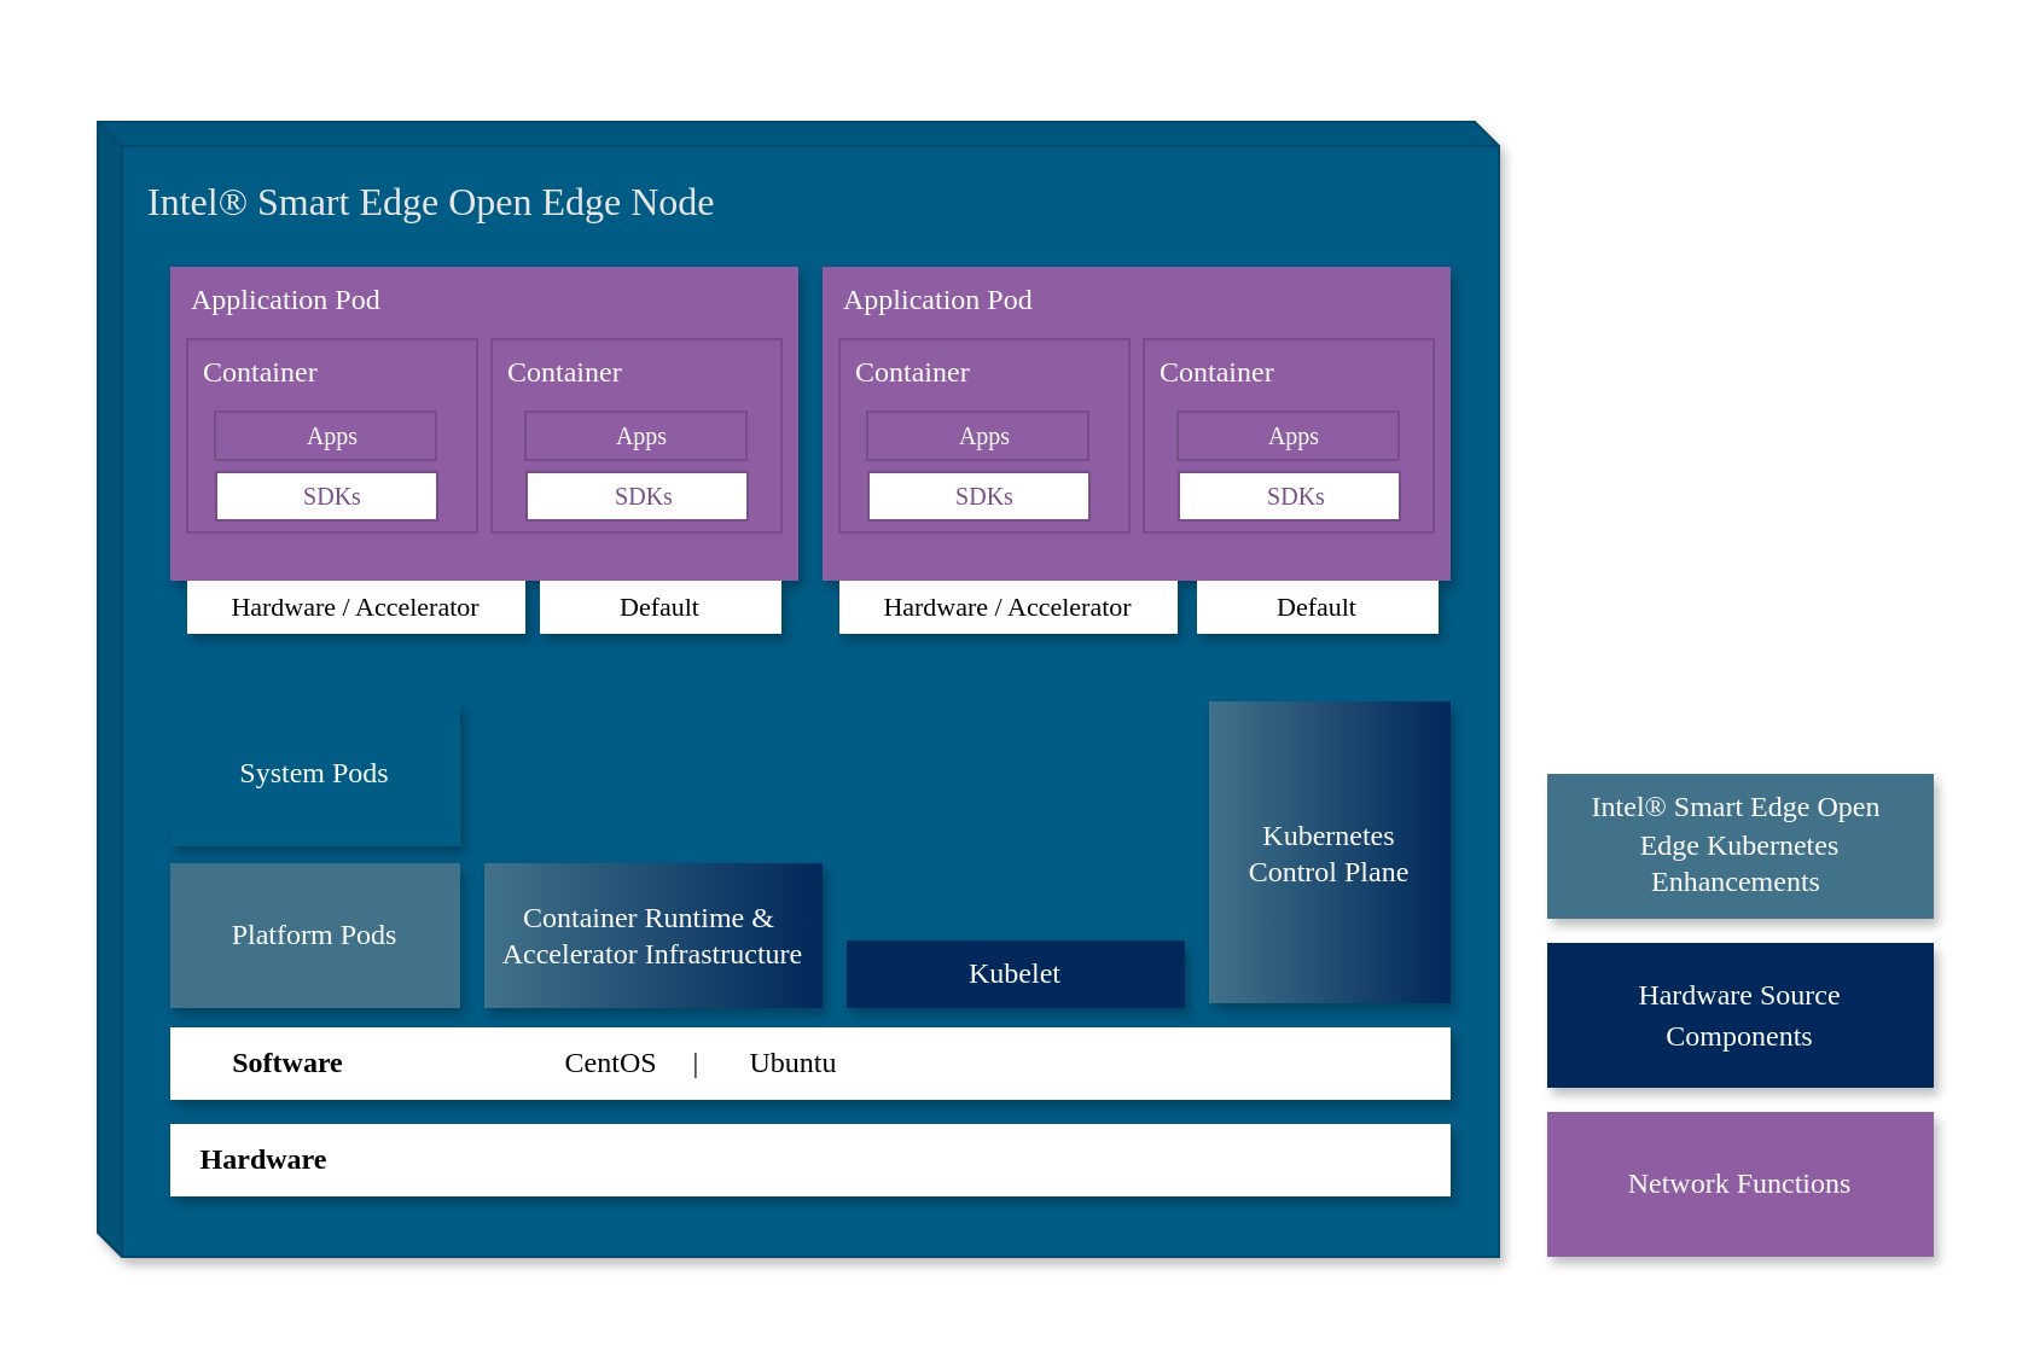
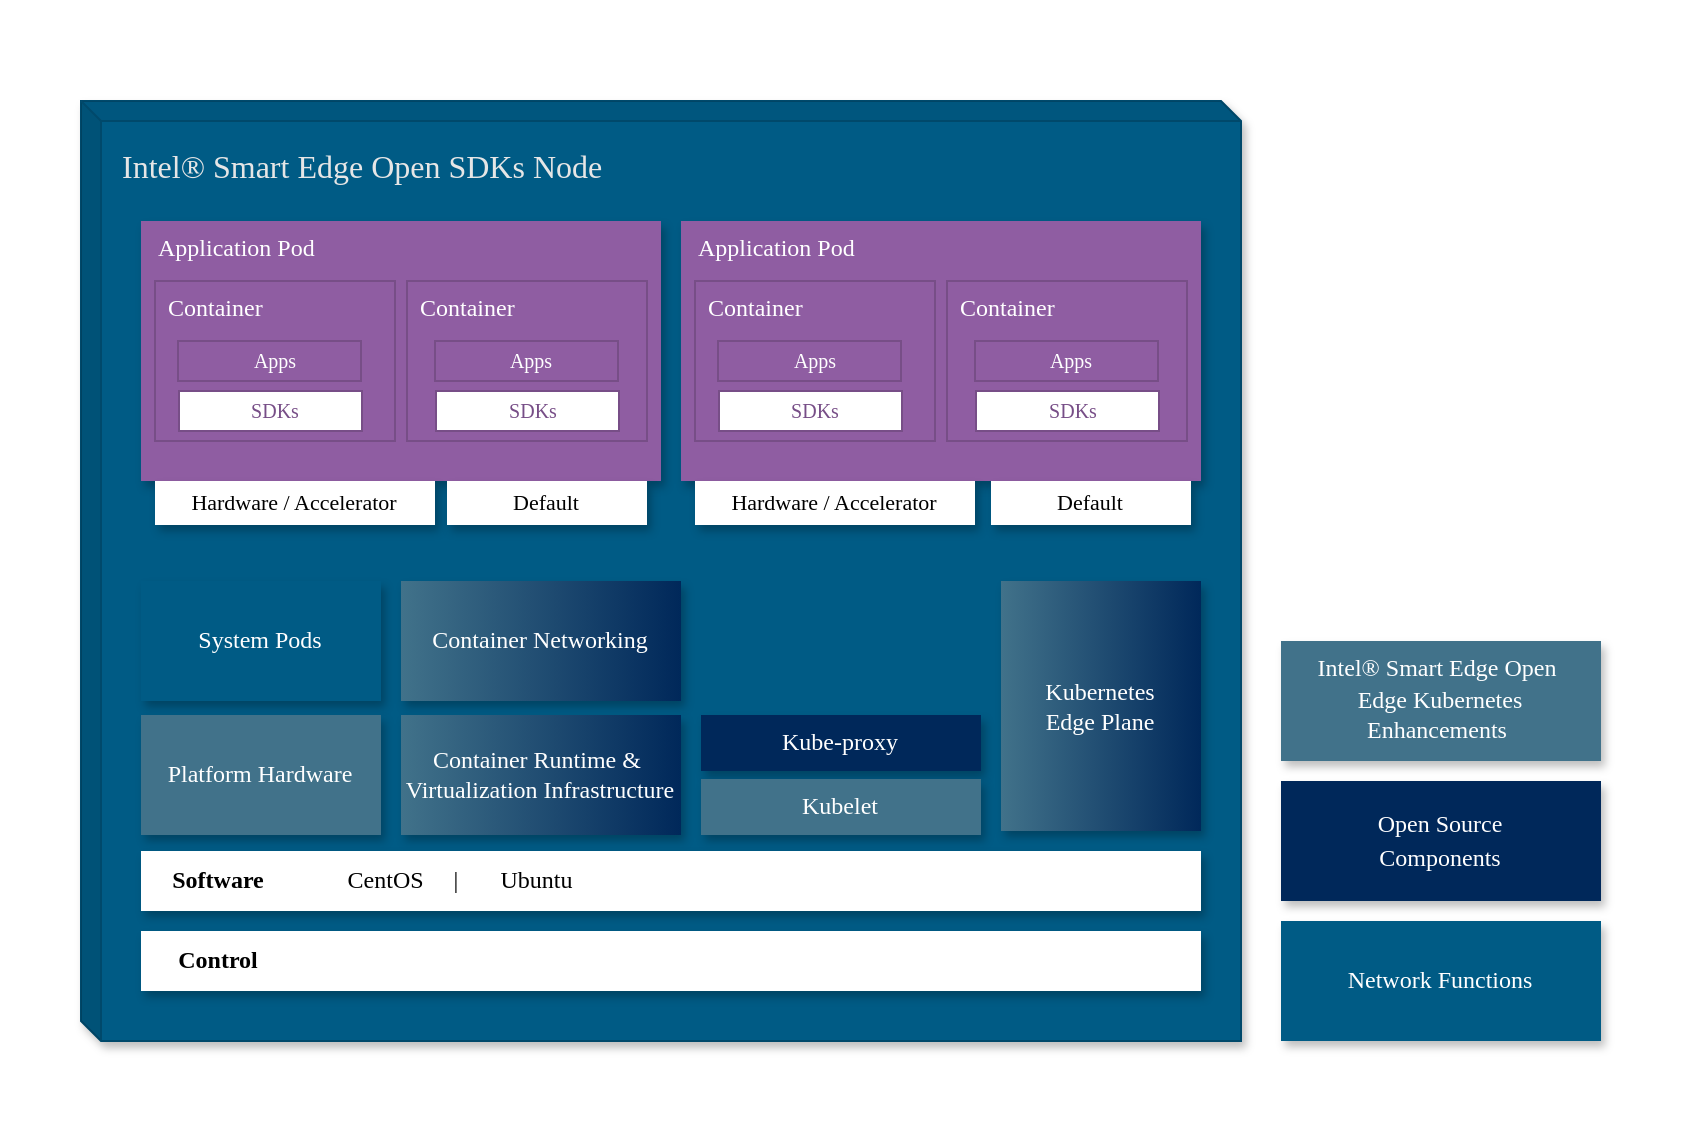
  <mxCell id="0" />
  <mxCell id="1" parent="0" />
  <mxCell id="2" value="" style="rounded=0;whiteSpace=wrap;html=1;shadow=0;labelBackgroundColor=none;fontFamily=IntelOne Text;fontSize=12;fontColor=#FFFFFF;strokeColor=none;strokeWidth=1;fillColor=#FFFFFF;gradientDirection=radial;align=right;verticalAlign=middle;" vertex="1" parent="1"><mxGeometry x="20" y="20" width="800" height="520" as="geometry" /></mxCell>
- <mxCell id="3" value="&lt;font color=&quot;#e6e6e6&quot; style=&quot;font-size: 16px&quot;&gt;Intel® Smart Edge Open Edge Node&lt;/font&gt;" style="shape=cube;whiteSpace=wrap;html=1;boundedLbl=1;backgroundOutline=1;darkOpacity=0.05;darkOpacity2=0.1;size=10;fillColor=#005B85;strokeColor=#00496B;fontFamily=IntelOne Text;align=left;verticalAlign=top;spacingLeft=9;fontSize=16;spacingTop=7;labelBackgroundColor=none;shadow=1;fontStyle=0" vertex="1" parent="1"><mxGeometry x="40" y="50" width="580" height="470" as="geometry" /></mxCell>
+ <mxCell id="3" value="&lt;font color=&quot;#e6e6e6&quot; style=&quot;font-size: 16px&quot;&gt;Intel® Smart Edge Open SDKs Node&lt;/font&gt;" style="shape=cube;whiteSpace=wrap;html=1;boundedLbl=1;backgroundOutline=1;darkOpacity=0.05;darkOpacity2=0.1;size=10;fillColor=#005B85;strokeColor=#00496B;fontFamily=IntelOne Text;align=left;verticalAlign=top;spacingLeft=9;fontSize=16;spacingTop=7;labelBackgroundColor=none;shadow=1;fontStyle=0" vertex="1" parent="1"><mxGeometry x="40" y="50" width="580" height="470" as="geometry" /></mxCell>
  <mxCell id="4" value="" style="rounded=0;whiteSpace=wrap;html=1;strokeColor=none;shadow=1;" vertex="1" parent="1"><mxGeometry x="70" y="465" width="530" height="30" as="geometry" /></mxCell>
- <mxCell id="5" value="Hardware" style="text;html=1;strokeColor=none;fillColor=none;align=center;verticalAlign=middle;whiteSpace=wrap;rounded=0;fontFamily=IntelOne Text;fontStyle=1" vertex="1" parent="1"><mxGeometry x="89" y="470" width="40" height="20" as="geometry" /></mxCell>
+ <mxCell id="5" value="Control" style="text;html=1;strokeColor=none;fillColor=none;align=center;verticalAlign=middle;whiteSpace=wrap;rounded=0;fontFamily=IntelOne Text;fontStyle=1" vertex="1" parent="1"><mxGeometry x="89" y="470" width="40" height="20" as="geometry" /></mxCell>
  <mxCell id="6" value="" style="rounded=0;whiteSpace=wrap;html=1;strokeColor=none;shadow=1;" vertex="1" parent="1"><mxGeometry x="70" y="425" width="530" height="30" as="geometry" /></mxCell>
- <mxCell id="7" value="Software" style="text;html=1;strokeColor=none;fillColor=none;align=center;verticalAlign=middle;whiteSpace=wrap;rounded=0;fontFamily=IntelOne Text;fontStyle=1" vertex="1" parent="1"><mxGeometry x="99" y="430" width="40" height="20" as="geometry" /></mxCell>
- <mxCell id="8" value="CentOS&amp;nbsp; &amp;nbsp; &amp;nbsp;|&amp;nbsp; &amp;nbsp; &amp;nbsp; &amp;nbsp;Ubuntu" style="text;html=1;strokeColor=none;fillColor=none;align=center;verticalAlign=middle;whiteSpace=wrap;rounded=0;fontFamily=IntelOne Text;" vertex="1" parent="1"><mxGeometry x="220" y="430" width="140" height="20" as="geometry" /></mxCell>
+ <mxCell id="7" value="Software" style="text;html=1;strokeColor=none;fillColor=none;align=center;verticalAlign=middle;whiteSpace=wrap;rounded=0;fontFamily=IntelOne Text;fontStyle=1" vertex="1" parent="1"><mxGeometry x="89" y="430" width="40" height="20" as="geometry" /></mxCell>
+ <mxCell id="8" value="CentOS&amp;nbsp; &amp;nbsp; &amp;nbsp;|&amp;nbsp; &amp;nbsp; &amp;nbsp; &amp;nbsp;Ubuntu" style="text;html=1;strokeColor=none;fillColor=none;align=center;verticalAlign=middle;whiteSpace=wrap;rounded=0;fontFamily=IntelOne Text;" vertex="1" parent="1"><mxGeometry x="160" y="430" width="140" height="20" as="geometry" /></mxCell>
  <mxCell id="9" value="System Pods" style="rounded=0;whiteSpace=wrap;html=1;fontFamily=IntelOne Text;strokeColor=none;fillColor=#005b85;fontColor=#FFFFFF;shadow=1;" vertex="1" parent="1"><mxGeometry x="70" y="290" width="120" height="60" as="geometry" /></mxCell>
- <mxCell id="10" value="Platform Pods" style="rounded=0;whiteSpace=wrap;html=1;fontFamily=IntelOne Text;strokeColor=none;fillColor=#41728A;fontColor=#FFFFFF;shadow=1;" vertex="1" parent="1"><mxGeometry x="70" y="357" width="120" height="60" as="geometry" /></mxCell>
- <mxCell id="12" value="Container Runtime &amp;amp;&amp;nbsp;&lt;br&gt;Accelerator Infrastructure" style="rounded=0;whiteSpace=wrap;html=1;fontFamily=IntelOne Text;strokeColor=none;fillColor=#41728A;fontColor=#FFFFFF;gradientDirection=east;gradientColor=#00285A;shadow=1;" vertex="1" parent="1"><mxGeometry x="200" y="357" width="140" height="60" as="geometry" /></mxCell>
- <mxCell id="14" value="Kubelet" style="rounded=0;whiteSpace=wrap;html=1;fontFamily=IntelOne Text;strokeColor=none;fillColor=#00285A;fontColor=#FFFFFF;gradientDirection=east;shadow=1;" vertex="1" parent="1"><mxGeometry x="350" y="389" width="140" height="28" as="geometry" /></mxCell>
- <mxCell id="15" value="Kubernetes&lt;br&gt;Control Plane" style="rounded=0;whiteSpace=wrap;html=1;fontFamily=IntelOne Text;strokeColor=none;fillColor=#41728A;fontColor=#FFFFFF;gradientDirection=east;gradientColor=#00285A;shadow=1;" vertex="1" parent="1"><mxGeometry x="500" y="290" width="100" height="125" as="geometry" /></mxCell>
+ <mxCell id="10" value="Platform Hardware" style="rounded=0;whiteSpace=wrap;html=1;fontFamily=IntelOne Text;strokeColor=none;fillColor=#41728A;fontColor=#FFFFFF;shadow=1;" vertex="1" parent="1"><mxGeometry x="70" y="357" width="120" height="60" as="geometry" /></mxCell>
+ <mxCell id="11" value="Container Networking" style="rounded=0;whiteSpace=wrap;html=1;fontFamily=IntelOne Text;strokeColor=none;fillColor=#41728A;fontColor=#FFFFFF;gradientDirection=east;gradientColor=#00285A;shadow=1;" vertex="1" parent="1"><mxGeometry x="200" y="290" width="140" height="60" as="geometry" /></mxCell>
+ <mxCell id="12" value="Container Runtime &amp;amp;&amp;nbsp;&lt;br&gt;Virtualization Infrastructure" style="rounded=0;whiteSpace=wrap;html=1;fontFamily=IntelOne Text;strokeColor=none;fillColor=#41728A;fontColor=#FFFFFF;gradientDirection=east;gradientColor=#00285A;shadow=1;" vertex="1" parent="1"><mxGeometry x="200" y="357" width="140" height="60" as="geometry" /></mxCell>
+ <mxCell id="13" value="Kube-proxy" style="rounded=0;whiteSpace=wrap;html=1;fontFamily=IntelOne Text;strokeColor=none;fillColor=#00285A;fontColor=#FFFFFF;gradientDirection=east;shadow=1;" vertex="1" parent="1"><mxGeometry x="350" y="357" width="140" height="28" as="geometry" /></mxCell>
+ <mxCell id="14" value="Kubelet" style="rounded=0;whiteSpace=wrap;html=1;fontFamily=IntelOne Text;strokeColor=none;fillColor=#41728a;fontColor=#FFFFFF;gradientDirection=east;shadow=1;" vertex="1" parent="1"><mxGeometry x="350" y="389" width="140" height="28" as="geometry" /></mxCell>
+ <mxCell id="15" value="Kubernetes&lt;br&gt;Edge Plane" style="rounded=0;whiteSpace=wrap;html=1;fontFamily=IntelOne Text;strokeColor=none;fillColor=#41728A;fontColor=#FFFFFF;gradientDirection=east;gradientColor=#00285A;shadow=1;" vertex="1" parent="1"><mxGeometry x="500" y="290" width="100" height="125" as="geometry" /></mxCell>
  <mxCell id="16" value="Application Pod" style="rounded=0;whiteSpace=wrap;html=.2;fontFamily=IntelOne Text;strokeColor=none;fillColor=#8F5DA2;fontColor=#FFFFFF;shadow=1;align=left;verticalAlign=top;spacingLeft=7;fontStyle=0;labelBackgroundColor=none;" vertex="1" parent="1"><mxGeometry x="70" y="110" width="260" height="130" as="geometry" /></mxCell>
  <mxCell id="17" value="Container" style="rounded=0;whiteSpace=wrap;html=1;fontFamily=IntelOne Text;strokeColor=#774E87;fillColor=none;fontColor=#FFFFFF;shadow=0;align=left;verticalAlign=top;spacingLeft=5;" vertex="1" parent="1"><mxGeometry x="77" y="140" width="120" height="80" as="geometry" /></mxCell>
  <mxCell id="18" value="Container" style="rounded=0;whiteSpace=wrap;html=1;fontFamily=IntelOne Text;strokeColor=#774E87;fillColor=none;fontColor=#FFFFFF;shadow=0;align=left;verticalAlign=top;spacingLeft=5;" vertex="1" parent="1"><mxGeometry x="203" y="140" width="120" height="80" as="geometry" /></mxCell>
  <mxCell id="19" value="Apps" style="rounded=0;whiteSpace=wrap;html=1;fontFamily=IntelOne Text;strokeColor=#774E87;fillColor=none;fontColor=#FFFFFF;shadow=0;align=center;verticalAlign=middle;spacingLeft=5;fontSize=10;" vertex="1" parent="1"><mxGeometry x="88.5" y="170" width="91.5" height="20" as="geometry" /></mxCell>
  <mxCell id="20" value="SDKs" style="rounded=0;whiteSpace=wrap;html=1;fontFamily=IntelOne Text;shadow=0;align=center;verticalAlign=middle;spacingLeft=5;fontSize=10;strokeColor=#774E87;fontColor=#774E87;" vertex="1" parent="1"><mxGeometry x="89" y="195" width="91.5" height="20" as="geometry" /></mxCell>
  <mxCell id="21" value="Apps" style="rounded=0;whiteSpace=wrap;html=1;fontFamily=IntelOne Text;strokeColor=#774E87;fillColor=none;fontColor=#FFFFFF;shadow=0;align=center;verticalAlign=middle;spacingLeft=5;fontSize=10;" vertex="1" parent="1"><mxGeometry x="217" y="170" width="91.5" height="20" as="geometry" /></mxCell>
  <mxCell id="22" value="SDKs" style="rounded=0;whiteSpace=wrap;html=1;fontFamily=IntelOne Text;shadow=0;align=center;verticalAlign=middle;spacingLeft=5;fontSize=10;strokeColor=#774E87;fontColor=#774E87;" vertex="1" parent="1"><mxGeometry x="217.5" y="195" width="91.5" height="20" as="geometry" /></mxCell>
  <mxCell id="23" value="Application Pod" style="rounded=0;whiteSpace=wrap;html=1;fontFamily=IntelOne Text;strokeColor=none;fillColor=#8F5DA2;fontColor=#FFFFFF;shadow=1;align=left;verticalAlign=top;spacingLeft=7;" vertex="1" parent="1"><mxGeometry x="340" y="110" width="260" height="130" as="geometry" /></mxCell>
  <mxCell id="24" value="Container" style="rounded=0;whiteSpace=wrap;html=1;fontFamily=IntelOne Text;strokeColor=#774E87;fillColor=none;fontColor=#FFFFFF;shadow=0;align=left;verticalAlign=top;spacingLeft=5;" vertex="1" parent="1"><mxGeometry x="347" y="140" width="120" height="80" as="geometry" /></mxCell>
  <mxCell id="25" value="Container" style="rounded=0;whiteSpace=wrap;html=1;fontFamily=IntelOne Text;strokeColor=#774E87;fillColor=none;fontColor=#FFFFFF;shadow=0;align=left;verticalAlign=top;spacingLeft=5;" vertex="1" parent="1"><mxGeometry x="473" y="140" width="120" height="80" as="geometry" /></mxCell>
  <mxCell id="26" value="Apps" style="rounded=0;whiteSpace=wrap;html=1;fontFamily=IntelOne Text;strokeColor=#774E87;fillColor=none;fontColor=#FFFFFF;shadow=0;align=center;verticalAlign=middle;spacingLeft=5;fontSize=10;" vertex="1" parent="1"><mxGeometry x="358.5" y="170" width="91.5" height="20" as="geometry" /></mxCell>
  <mxCell id="27" value="SDKs" style="rounded=0;whiteSpace=wrap;html=1;fontFamily=IntelOne Text;shadow=0;align=center;verticalAlign=middle;spacingLeft=5;fontSize=10;strokeColor=#774E87;fontColor=#774E87;" vertex="1" parent="1"><mxGeometry x="359" y="195" width="91.5" height="20" as="geometry" /></mxCell>
  <mxCell id="28" value="Apps" style="rounded=0;whiteSpace=wrap;html=1;fontFamily=IntelOne Text;strokeColor=#774E87;fillColor=none;fontColor=#FFFFFF;shadow=0;align=center;verticalAlign=middle;spacingLeft=5;fontSize=10;" vertex="1" parent="1"><mxGeometry x="487" y="170" width="91.5" height="20" as="geometry" /></mxCell>
  <mxCell id="29" value="SDKs" style="rounded=0;whiteSpace=wrap;html=1;fontFamily=IntelOne Text;shadow=0;align=center;verticalAlign=middle;spacingLeft=5;fontSize=10;strokeColor=#774E87;fontColor=#774E87;" vertex="1" parent="1"><mxGeometry x="487.5" y="195" width="91.5" height="20" as="geometry" /></mxCell>
  <mxCell id="30" value="&lt;p style=&quot;line-height: 130%&quot;&gt;Intel® Smart Edge Open&amp;nbsp;&lt;br&gt;Edge Kubernetes&lt;br&gt;Enhancements&amp;nbsp;&lt;/p&gt;" style="rounded=0;whiteSpace=wrap;html=1;fontFamily=IntelOne Text;strokeColor=none;fillColor=#41728A;fontColor=#FFFFFF;shadow=1;" vertex="1" parent="1"><mxGeometry x="640" y="320" width="160" height="60" as="geometry" /></mxCell>
- <mxCell id="31" value="&lt;p style=&quot;line-height: 140%&quot;&gt;Hardware Source &lt;br&gt;Components&lt;/p&gt;" style="rounded=0;whiteSpace=wrap;html=1;fontFamily=IntelOne Text;strokeColor=none;fillColor=#00285A;fontColor=#FFFFFF;gradientDirection=east;shadow=1;" vertex="1" parent="1"><mxGeometry x="640" y="390" width="160" height="60" as="geometry" /></mxCell>
- <mxCell id="32" value="&lt;p style=&quot;line-height: 140%&quot;&gt;Network Functions&lt;/p&gt;" style="rounded=0;whiteSpace=wrap;html=1;fontFamily=IntelOne Text;strokeColor=none;fillColor=#8F5DA2;fontColor=#FFFFFF;shadow=1;align=center;verticalAlign=middle;spacingLeft=0;" vertex="1" parent="1"><mxGeometry x="640" y="460" width="160" height="60" as="geometry" /></mxCell>
+ <mxCell id="31" value="&lt;p style=&quot;line-height: 140%&quot;&gt;Open Source &lt;br&gt;Components&lt;/p&gt;" style="rounded=0;whiteSpace=wrap;html=1;fontFamily=IntelOne Text;strokeColor=none;fillColor=#00285A;fontColor=#FFFFFF;gradientDirection=east;shadow=1;" vertex="1" parent="1"><mxGeometry x="640" y="390" width="160" height="60" as="geometry" /></mxCell>
+ <mxCell id="32" value="&lt;p style=&quot;line-height: 140%&quot;&gt;Network Functions&lt;/p&gt;" style="rounded=0;whiteSpace=wrap;html=1;fontFamily=IntelOne Text;strokeColor=none;fillColor=#005b85;fontColor=#FFFFFF;shadow=1;align=center;verticalAlign=middle;spacingLeft=0;" vertex="1" parent="1"><mxGeometry x="640" y="460" width="160" height="60" as="geometry" /></mxCell>
  <mxCell id="33" value="Hardware / Accelerator" style="rounded=0;whiteSpace=wrap;html=1;strokeColor=none;shadow=1;fontSize=11;verticalAlign=middle;fontFamily=IntelOne Text;" vertex="1" parent="1"><mxGeometry x="77" y="240" width="140" height="22" as="geometry" /></mxCell>
  <mxCell id="34" value="Default" style="rounded=0;whiteSpace=wrap;html=1;strokeColor=none;shadow=1;fontSize=11;verticalAlign=middle;fontFamily=IntelOne Text;" vertex="1" parent="1"><mxGeometry x="223" y="240" width="100" height="22" as="geometry" /></mxCell>
  <mxCell id="35" value="Hardware / Accelerator" style="rounded=0;whiteSpace=wrap;html=1;strokeColor=none;shadow=1;fontSize=11;verticalAlign=middle;fontFamily=IntelOne Text;" vertex="1" parent="1"><mxGeometry x="347" y="240" width="140" height="22" as="geometry" /></mxCell>
  <mxCell id="36" value="Default" style="rounded=0;whiteSpace=wrap;html=1;strokeColor=none;shadow=1;fontSize=11;verticalAlign=middle;fontFamily=IntelOne Text;" vertex="1" parent="1"><mxGeometry x="495" y="240" width="100" height="22" as="geometry" /></mxCell>
